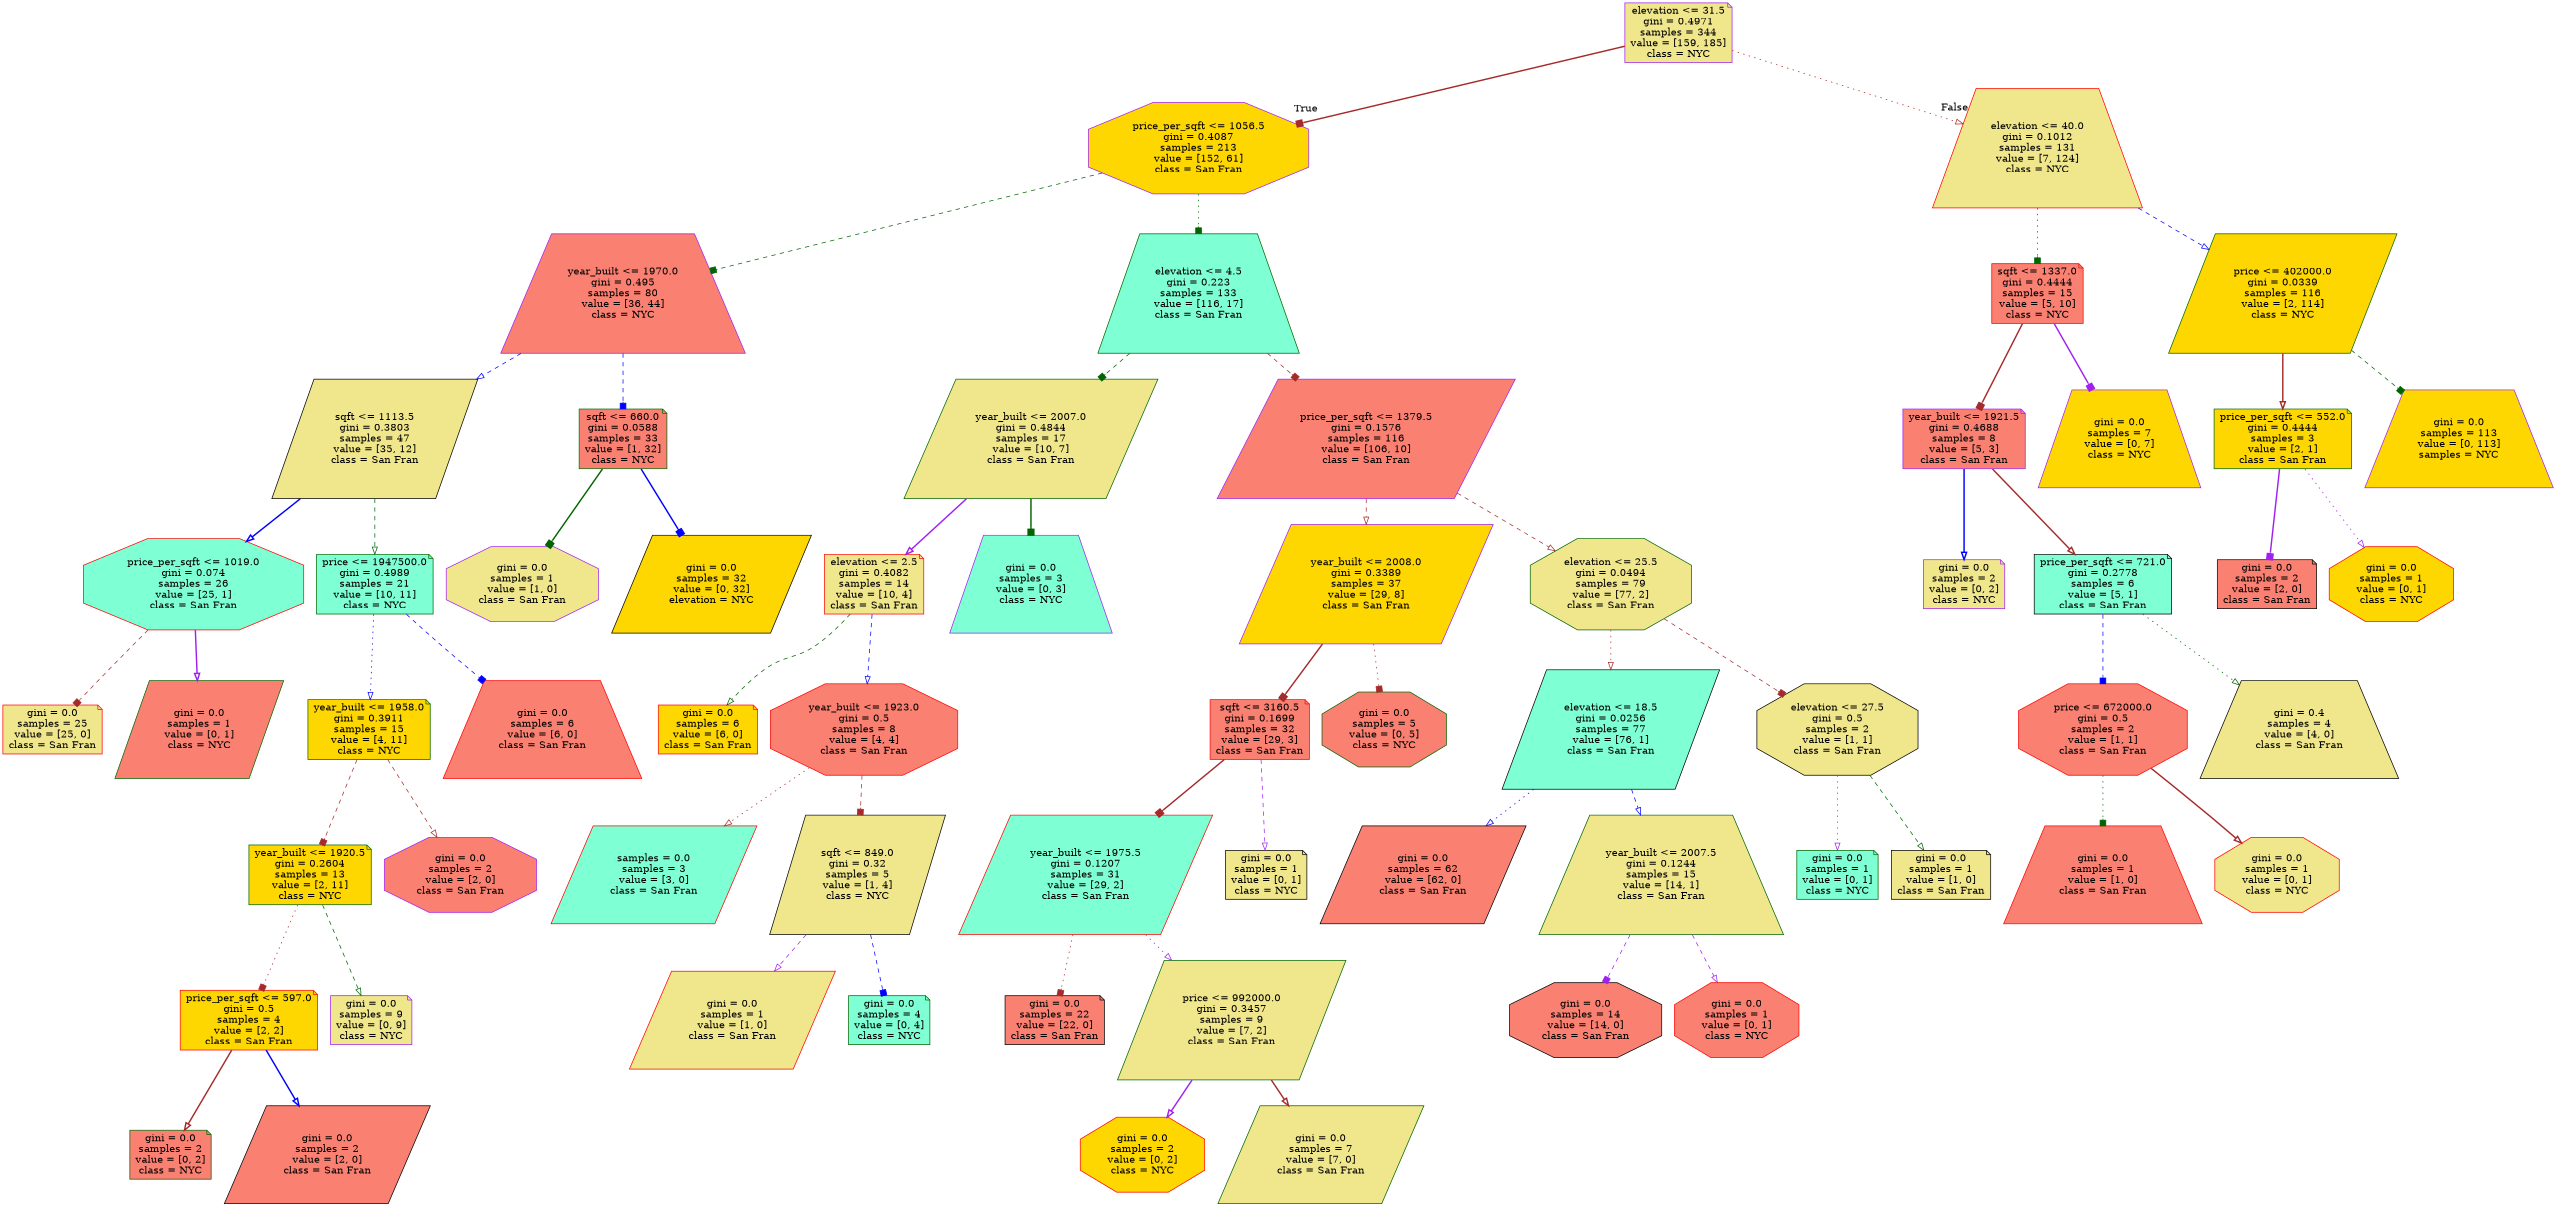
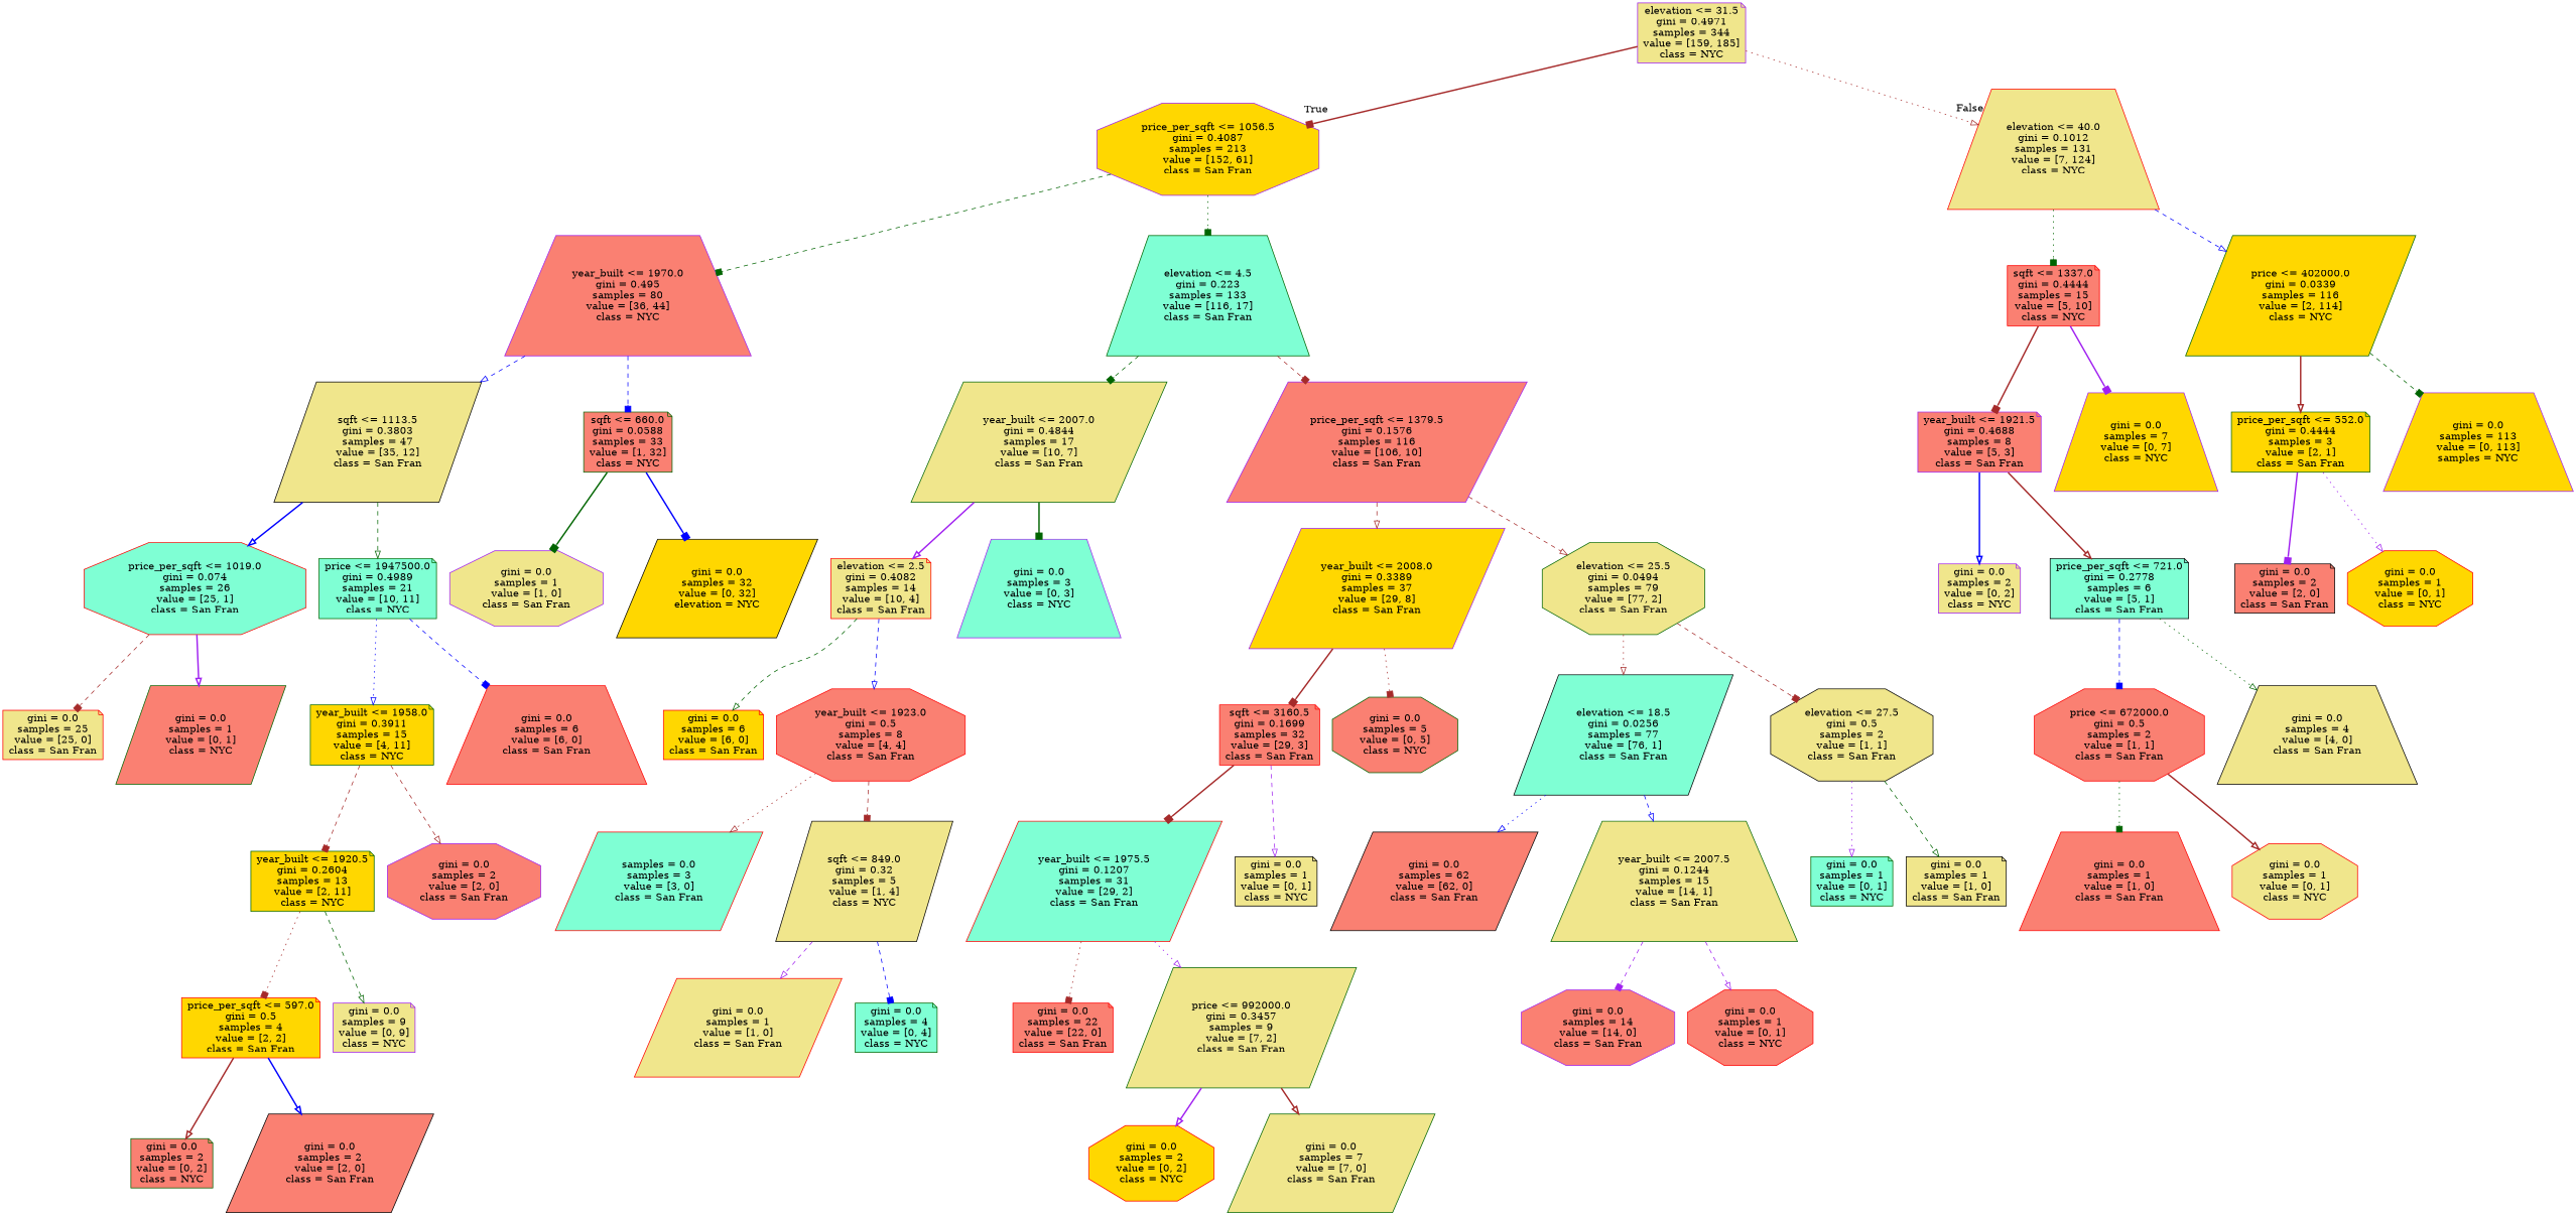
  digraph {
    node [color=red fillcolor=khaki shape=note style=filled]
    edge [arrowhead=onormal color=brown style=dashed]
    n1 [color=purple label="elevation <= 31.5\ngini = 0.4971\nsamples = 344\nvalue = [159, 185]\nclass = NYC"]
    n2 [color=purple fillcolor=gold label="price_per_sqft <= 1056.5\ngini = 0.4087\nsamples = 213\nvalue = [152, 61]\nclass = San Fran" shape=octagon]
    n3 [label="elevation <= 40.0\ngini = 0.1012\nsamples = 131\nvalue = [7, 124]\nclass = NYC" shape=trapezium]
    n4 [color=purple fillcolor=salmon label="year_built <= 1970.0\ngini = 0.495\nsamples = 80\nvalue = [36, 44]\nclass = NYC" shape=trapezium]
    n5 [color=darkgreen fillcolor=aquamarine label="elevation <= 4.5\ngini = 0.223\nsamples = 133\nvalue = [116, 17]\nclass = San Fran" shape=trapezium]
    n6 [fillcolor=salmon label="sqft <= 1337.0\ngini = 0.4444\nsamples = 15\nvalue = [5, 10]\nclass = NYC"]
    n7 [color=darkgreen fillcolor=gold label="price <= 402000.0\ngini = 0.0339\nsamples = 116\nvalue = [2, 114]\nclass = NYC" shape=parallelogram]
    n8 [color=black label="sqft <= 1113.5\ngini = 0.3803\nsamples = 47\nvalue = [35, 12]\nclass = San Fran" shape=parallelogram]
    n9 [color=darkgreen fillcolor=salmon label="sqft <= 660.0\ngini = 0.0588\nsamples = 33\nvalue = [1, 32]\nclass = NYC"]
    n10 [color=darkgreen label="year_built <= 2007.0\ngini = 0.4844\nsamples = 17\nvalue = [10, 7]\nclass = San Fran" shape=parallelogram]
    n11 [color=purple fillcolor=salmon label="price_per_sqft <= 1379.5\ngini = 0.1576\nsamples = 116\nvalue = [106, 10]\nclass = San Fran" shape=parallelogram]
    n12 [fillcolor=aquamarine label="price_per_sqft <= 1019.0\ngini = 0.074\nsamples = 26\nvalue = [25, 1]\nclass = San Fran" shape=octagon]
    n13 [color=darkgreen fillcolor=aquamarine label="price <= 1947500.0\ngini = 0.4989\nsamples = 21\nvalue = [10, 11]\nclass = NYC"]
    n14 [color=purple label="gini = 0.0\nsamples = 1\nvalue = [1, 0]\nclass = San Fran" shape=octagon]
    n15 [color=black fillcolor=gold label="gini = 0.0\nsamples = 32\nvalue = [0, 32]\nelevation = NYC" shape=parallelogram]
    n16 [label="gini = 0.0\nsamples = 25\nvalue = [25, 0]\nclass = San Fran"]
    n17 [color=darkgreen fillcolor=salmon label="gini = 0.0\nsamples = 1\nvalue = [0, 1]\nclass = NYC" shape=parallelogram]
    n18 [color=darkgreen fillcolor=gold label="year_built <= 1958.0\ngini = 0.3911\nsamples = 15\nvalue = [4, 11]\nclass = NYC"]
    n19 [fillcolor=salmon label="gini = 0.0\nsamples = 6\nvalue = [6, 0]\nclass = San Fran" shape=trapezium]
    n20 [color=darkgreen fillcolor=gold label="year_built <= 1920.5\ngini = 0.2604\nsamples = 13\nvalue = [2, 11]\nclass = NYC"]
    n21 [color=purple fillcolor=salmon label="gini = 0.0\nsamples = 2\nvalue = [2, 0]\nclass = San Fran" shape=octagon]
    n22 [fillcolor=gold label="price_per_sqft <= 597.0\ngini = 0.5\nsamples = 4\nvalue = [2, 2]\nclass = San Fran"]
    n23 [color=purple label="gini = 0.0\nsamples = 9\nvalue = [0, 9]\nclass = NYC"]
    n24 [color=darkgreen fillcolor=salmon label="gini = 0.0\nsamples = 2\nvalue = [0, 2]\nclass = NYC"]
    n25 [color=black fillcolor=salmon label="gini = 0.0\nsamples = 2\nvalue = [2, 0]\nclass = San Fran" shape=parallelogram]
    n26 [label="elevation <= 2.5\ngini = 0.4082\nsamples = 14\nvalue = [10, 4]\nclass = San Fran"]
    n27 [color=purple fillcolor=aquamarine label="gini = 0.0\nsamples = 3\nvalue = [0, 3]\nclass = NYC" shape=trapezium]
    n28 [color=purple fillcolor=gold label="year_built <= 2008.0\ngini = 0.3389\nsamples = 37\nvalue = [29, 8]\nclass = San Fran" shape=parallelogram]
    n29 [color=darkgreen label="elevation <= 25.5\ngini = 0.0494\nsamples = 79\nvalue = [77, 2]\nclass = San Fran" shape=octagon]
    n30 [fillcolor=gold label="gini = 0.0\nsamples = 6\nvalue = [6, 0]\nclass = San Fran"]
    n31 [fillcolor=salmon label="year_built <= 1923.0\ngini = 0.5\nsamples = 8\nvalue = [4, 4]\nclass = San Fran" shape=octagon]
    n32 [fillcolor=aquamarine label="samples = 0.0\nsamples = 3\nvalue = [3, 0]\nclass = San Fran" shape=parallelogram]
    n33 [color=black label="sqft <= 849.0\ngini = 0.32\nsamples = 5\nvalue = [1, 4]\nclass = NYC" shape=parallelogram]
    n34 [label="gini = 0.0\nsamples = 1\nvalue = [1, 0]\nclass = San Fran" shape=parallelogram]
    n35 [color=darkgreen fillcolor=aquamarine label="gini = 0.0\nsamples = 4\nvalue = [0, 4]\nclass = NYC"]
    n36 [fillcolor=salmon label="sqft <= 3160.5\ngini = 0.1699\nsamples = 32\nvalue = [29, 3]\nclass = San Fran"]
    n37 [color=darkgreen fillcolor=salmon label="gini = 0.0\nsamples = 5\nvalue = [0, 5]\nclass = NYC" shape=octagon]
    n38 [color=black fillcolor=aquamarine label="elevation <= 18.5\ngini = 0.0256\nsamples = 77\nvalue = [76, 1]\nclass = San Fran" shape=parallelogram]
    n39 [color=black label="elevation <= 27.5\ngini = 0.5\nsamples = 2\nvalue = [1, 1]\nclass = San Fran" shape=octagon]
    n40 [fillcolor=aquamarine label="year_built <= 1975.5\ngini = 0.1207\nsamples = 31\nvalue = [29, 2]\nclass = San Fran" shape=parallelogram]
    n41 [color=black label="gini = 0.0\nsamples = 1\nvalue = [0, 1]\nclass = NYC"]
-   n42 [color=black fillcolor=salmon label="gini = 0.0\nsamples = 22\nvalue = [22, 0]\nclass = San Fran"]
+   n42 [fillcolor=salmon label="gini = 0.0\nsamples = 22\nvalue = [22, 0]\nclass = San Fran"]
    n43 [color=darkgreen label="price <= 992000.0\ngini = 0.3457\nsamples = 9\nvalue = [7, 2]\nclass = San Fran" shape=parallelogram]
    n44 [fillcolor=gold label="gini = 0.0\nsamples = 2\nvalue = [0, 2]\nclass = NYC" shape=octagon]
    n45 [color=darkgreen label="gini = 0.0\nsamples = 7\nvalue = [7, 0]\nclass = San Fran" shape=parallelogram]
    n46 [color=black fillcolor=salmon label="gini = 0.0\nsamples = 62\nvalue = [62, 0]\nclass = San Fran" shape=parallelogram]
    n47 [color=darkgreen label="year_built <= 2007.5\ngini = 0.1244\nsamples = 15\nvalue = [14, 1]\nclass = San Fran" shape=trapezium]
    n48 [color=darkgreen fillcolor=aquamarine label="gini = 0.0\nsamples = 1\nvalue = [0, 1]\nclass = NYC"]
    n49 [color=black label="gini = 0.0\nsamples = 1\nvalue = [1, 0]\nclass = San Fran"]
-   n50 [color=black fillcolor=salmon label="gini = 0.0\nsamples = 14\nvalue = [14, 0]\nclass = San Fran" shape=octagon]
+   n50 [color=purple fillcolor=salmon label="gini = 0.0\nsamples = 14\nvalue = [14, 0]\nclass = San Fran" shape=octagon]
    n51 [fillcolor=salmon label="gini = 0.0\nsamples = 1\nvalue = [0, 1]\nclass = NYC" shape=octagon]
    n52 [color=purple fillcolor=salmon label="year_built <= 1921.5\ngini = 0.4688\nsamples = 8\nvalue = [5, 3]\nclass = San Fran"]
    n53 [color=purple fillcolor=gold label="gini = 0.0\nsamples = 7\nvalue = [0, 7]\nclass = NYC" shape=trapezium]
    n54 [color=darkgreen fillcolor=gold label="price_per_sqft <= 552.0\ngini = 0.4444\nsamples = 3\nvalue = [2, 1]\nclass = San Fran"]
    n55 [color=purple fillcolor=gold label="gini = 0.0\nsamples = 113\nvalue = [0, 113]\nsamples = NYC" shape=trapezium]
    n56 [color=purple label="gini = 0.0\nsamples = 2\nvalue = [0, 2]\nclass = NYC"]
    n57 [color=black fillcolor=aquamarine label="price_per_sqft <= 721.0\ngini = 0.2778\nsamples = 6\nvalue = [5, 1]\nclass = San Fran"]
    n58 [fillcolor=salmon label="price <= 672000.0\ngini = 0.5\nsamples = 2\nvalue = [1, 1]\nclass = San Fran" shape=octagon]
-   n59 [color=black label="gini = 0.4\nsamples = 4\nvalue = [4, 0]\nclass = San Fran" shape=trapezium]
+   n59 [color=black label="gini = 0.0\nsamples = 4\nvalue = [4, 0]\nclass = San Fran" shape=trapezium]
    n60 [fillcolor=salmon label="gini = 0.0\nsamples = 1\nvalue = [1, 0]\nclass = San Fran" shape=trapezium]
    n61 [label="gini = 0.0\nsamples = 1\nvalue = [0, 1]\nclass = NYC" shape=octagon]
    n62 [color=black fillcolor=salmon label="gini = 0.0\nsamples = 2\nvalue = [2, 0]\nclass = San Fran"]
    n63 [fillcolor=gold label="gini = 0.0\nsamples = 1\nvalue = [0, 1]\nclass = NYC" shape=octagon]
    n1 -> n2 [arrowhead=box headlabel=True labelangle=45 labeldistance=2.5 style=bold]
    n1 -> n3 [headlabel=False labelangle=-45 labeldistance=2.5 style=dotted]
    n2 -> n4 [arrowhead=box color=darkgreen]
    n2 -> n5 [arrowhead=box color=darkgreen style=dotted]
    n3 -> n6 [arrowhead=box color=darkgreen style=dotted]
    n3 -> n7 [color=blue]
    n4 -> n8 [color=blue]
    n4 -> n9 [arrowhead=box color=blue]
    n5 -> n10 [arrowhead=box color=darkgreen]
    n5 -> n11 [arrowhead=box]
    n6 -> n52 [arrowhead=box style=bold]
    n6 -> n53 [arrowhead=box color=purple style=bold]
    n7 -> n54 [style=bold]
    n7 -> n55 [arrowhead=box color=darkgreen]
    n8 -> n12 [color=blue style=bold]
    n8 -> n13 [color=darkgreen]
    n9 -> n14 [arrowhead=box color=darkgreen style=bold]
    n9 -> n15 [arrowhead=box color=blue style=bold]
    n10 -> n26 [color=purple style=bold]
    n10 -> n27 [arrowhead=box color=darkgreen style=bold]
    n11 -> n28
    n11 -> n29
    n12 -> n16 [arrowhead=box]
    n12 -> n17 [color=purple style=bold]
    n13 -> n18 [color=blue style=dotted]
    n13 -> n19 [arrowhead=box color=blue]
    n18 -> n20 [arrowhead=box]
    n18 -> n21
    n20 -> n22 [arrowhead=box style=dotted]
    n20 -> n23 [color=darkgreen]
    n22 -> n24 [style=bold]
    n22 -> n25 [color=blue style=bold]
    n26 -> n30 [color=darkgreen]
    n26 -> n31 [color=blue]
    n28 -> n36 [arrowhead=box style=bold]
    n28 -> n37 [arrowhead=box style=dotted]
    n29 -> n38 [style=dotted]
    n29 -> n39 [arrowhead=box]
    n31 -> n32 [style=dotted]
    n31 -> n33 [arrowhead=box]
    n33 -> n34 [color=purple]
    n33 -> n35 [arrowhead=box color=blue]
    n36 -> n40 [arrowhead=box style=bold]
    n36 -> n41 [color=purple]
    n38 -> n46 [color=blue style=dotted]
    n38 -> n47 [color=blue]
    n39 -> n48 [color=purple style=dotted]
    n39 -> n49 [color=darkgreen]
    n40 -> n42 [arrowhead=box style=dotted]
    n40 -> n43 [color=purple style=dotted]
    n43 -> n44 [color=purple style=bold]
    n43 -> n45 [style=bold]
    n47 -> n50 [arrowhead=box color=purple]
    n47 -> n51 [color=purple]
    n52 -> n56 [color=blue style=bold]
    n52 -> n57 [style=bold]
    n54 -> n62 [arrowhead=box color=purple style=bold]
    n54 -> n63 [color=purple style=dotted]
    n57 -> n58 [arrowhead=box color=blue]
    n57 -> n59 [color=darkgreen style=dotted]
    n58 -> n60 [arrowhead=box color=darkgreen style=dotted]
    n58 -> n61 [style=bold]
  }
